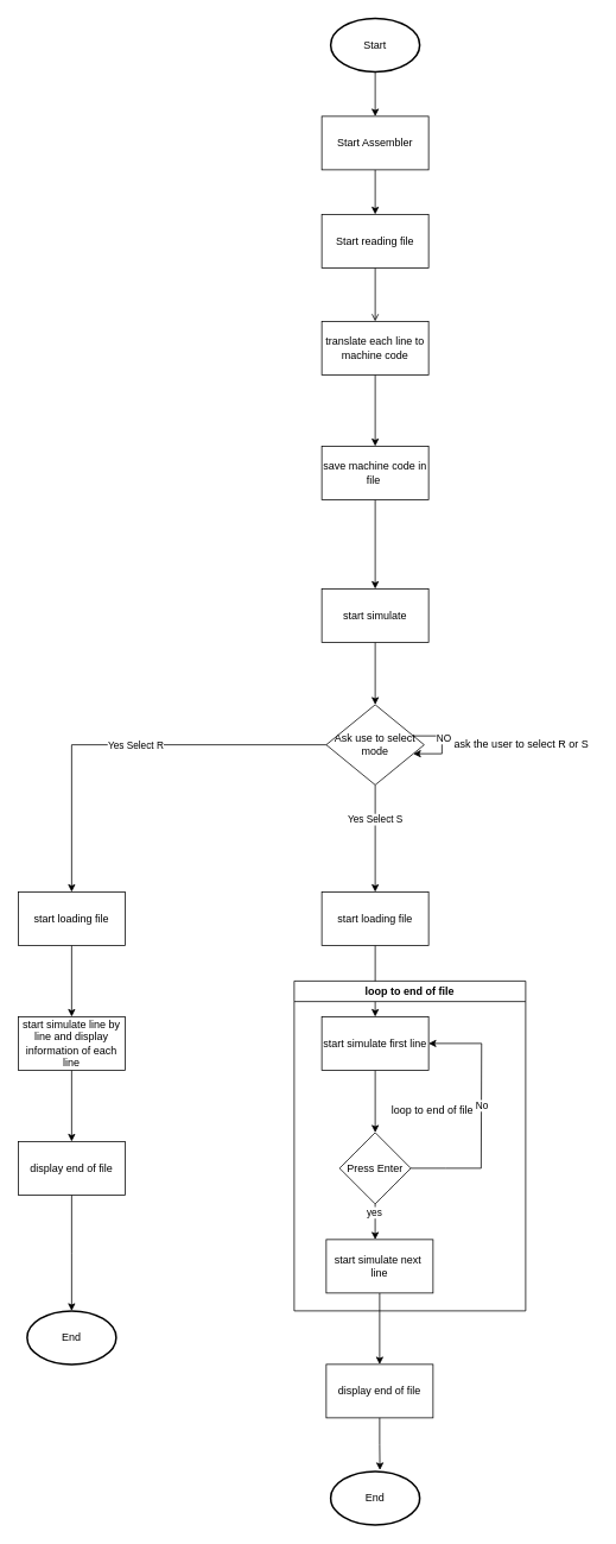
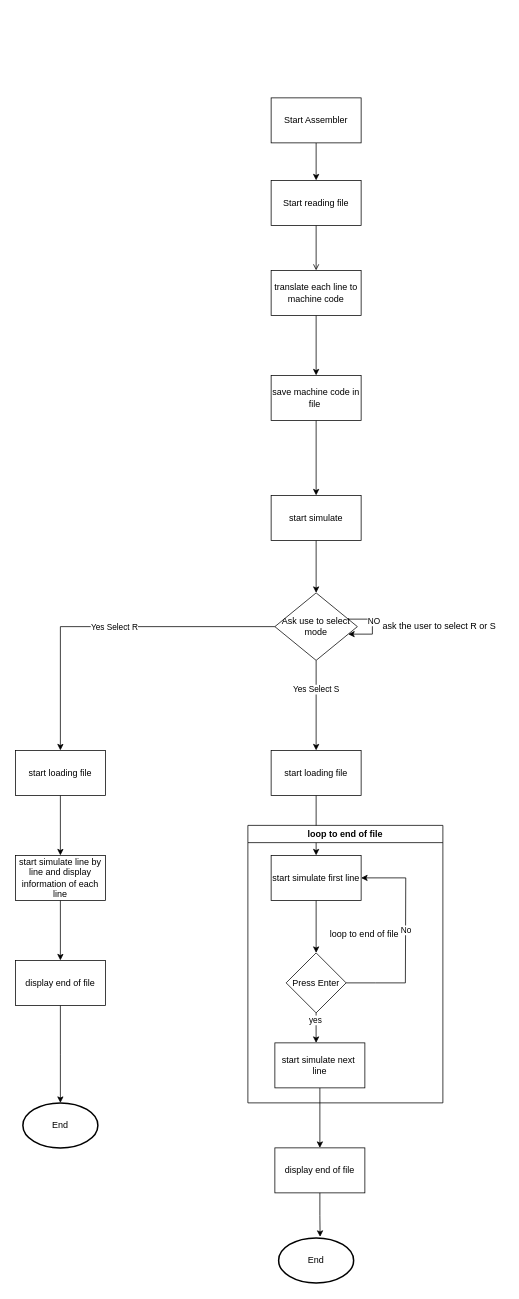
  <mxCell id="0" />
  <mxCell id="1" parent="0" />
  <mxCell id="2" style="edgeStyle=orthogonalEdgeStyle;rounded=0;orthogonalLoop=1;jettySize=auto;html=1;entryX=0.5;entryY=0;entryDx=0;entryDy=0;" edge="1" parent="1" source="3" target="5"><mxGeometry relative="1" as="geometry" /></mxCell>
  <mxCell id="3" value="Start Assembler" style="rounded=0;whiteSpace=wrap;html=1;" vertex="1" parent="1"><mxGeometry x="361" y="130" width="120" height="60" as="geometry" /></mxCell>
  <mxCell id="4" style="edgeStyle=orthogonalEdgeStyle;rounded=0;orthogonalLoop=1;jettySize=auto;html=1;entryX=0.5;entryY=0;entryDx=0;entryDy=0;endArrow=open;" edge="1" parent="1" source="5" target="7"><mxGeometry relative="1" as="geometry" /></mxCell>
  <mxCell id="5" value="Start reading file " style="rounded=0;whiteSpace=wrap;html=1;" vertex="1" parent="1"><mxGeometry x="361" y="240" width="120" height="60" as="geometry" /></mxCell>
  <mxCell id="6" value="" style="edgeStyle=orthogonalEdgeStyle;rounded=0;orthogonalLoop=1;jettySize=auto;html=1;" edge="1" parent="1" source="7" target="9"><mxGeometry relative="1" as="geometry" /></mxCell>
  <mxCell id="7" value="translate each line to machine code " style="rounded=0;whiteSpace=wrap;html=1;" vertex="1" parent="1"><mxGeometry x="361" y="360" width="120" height="60" as="geometry" /></mxCell>
  <mxCell id="8" style="edgeStyle=orthogonalEdgeStyle;rounded=0;orthogonalLoop=1;jettySize=auto;html=1;entryX=0.5;entryY=0;entryDx=0;entryDy=0;" edge="1" parent="1" source="9" target="11"><mxGeometry relative="1" as="geometry"><mxPoint x="421" y="580" as="targetPoint" /></mxGeometry></mxCell>
  <mxCell id="9" value="save machine code in file&amp;nbsp;  " style="whiteSpace=wrap;html=1;rounded=0;" vertex="1" parent="1"><mxGeometry x="361" y="500" width="120" height="60" as="geometry" /></mxCell>
  <mxCell id="10" value="" style="edgeStyle=orthogonalEdgeStyle;rounded=0;orthogonalLoop=1;jettySize=auto;html=1;" edge="1" parent="1" source="11" target="16"><mxGeometry relative="1" as="geometry" /></mxCell>
  <mxCell id="11" value="start simulate " style="whiteSpace=wrap;html=1;rounded=0;" vertex="1" parent="1"><mxGeometry x="361" y="660" width="120" height="60" as="geometry" /></mxCell>
  <mxCell id="12" value="" style="edgeStyle=orthogonalEdgeStyle;rounded=0;orthogonalLoop=1;jettySize=auto;html=1;" edge="1" parent="1" source="16" target="21"><mxGeometry relative="1" as="geometry" /></mxCell>
  <mxCell id="13" value="Yes Select R" style="edgeLabel;html=1;align=center;verticalAlign=middle;resizable=0;points=[];" vertex="1" connectable="0" parent="12"><mxGeometry x="-0.047" relative="1" as="geometry"><mxPoint as="offset" /></mxGeometry></mxCell>
  <mxCell id="14" value="" style="edgeStyle=orthogonalEdgeStyle;rounded=0;orthogonalLoop=1;jettySize=auto;html=1;" edge="1" parent="1" source="16" target="23"><mxGeometry relative="1" as="geometry" /></mxCell>
  <mxCell id="15" value="Yes Select S" style="edgeLabel;html=1;align=center;verticalAlign=middle;resizable=0;points=[];" vertex="1" connectable="0" parent="14"><mxGeometry x="-0.373" y="-1" relative="1" as="geometry"><mxPoint as="offset" /></mxGeometry></mxCell>
  <mxCell id="16" value="Ask use to select mode " style="rhombus;whiteSpace=wrap;html=1;rounded=0;" vertex="1" parent="1"><mxGeometry x="366" y="790" width="110" height="90" as="geometry" /></mxCell>
  <mxCell id="17" style="edgeStyle=orthogonalEdgeStyle;rounded=0;orthogonalLoop=1;jettySize=auto;html=1;elbow=horizontal;" edge="1" parent="1" source="16" target="16"><mxGeometry relative="1" as="geometry" /></mxCell>
  <mxCell id="18" value="NO " style="edgeLabel;html=1;align=center;verticalAlign=middle;resizable=0;points=[];" vertex="1" connectable="0" parent="17"><mxGeometry x="-0.178" y="1" relative="1" as="geometry"><mxPoint as="offset" /></mxGeometry></mxCell>
  <mxCell id="19" value="ask the user to select R or S" style="text;html=1;align=center;verticalAlign=middle;resizable=0;points=[];autosize=1;strokeColor=none;fillColor=none;" vertex="1" parent="1"><mxGeometry x="500" y="820" width="170" height="30" as="geometry" /></mxCell>
  <mxCell id="20" style="edgeStyle=orthogonalEdgeStyle;rounded=0;orthogonalLoop=1;jettySize=auto;html=1;" edge="1" parent="1" source="21" target="38"><mxGeometry relative="1" as="geometry" /></mxCell>
  <mxCell id="21" value="start loading file" style="whiteSpace=wrap;html=1;rounded=0;" vertex="1" parent="1"><mxGeometry x="20" y="1000" width="120" height="60" as="geometry" /></mxCell>
  <mxCell id="22" value="" style="edgeStyle=orthogonalEdgeStyle;rounded=0;orthogonalLoop=1;jettySize=auto;html=1;" edge="1" parent="1" source="23" target="27"><mxGeometry relative="1" as="geometry" /></mxCell>
  <mxCell id="23" value="start loading file" style="whiteSpace=wrap;html=1;rounded=0;" vertex="1" parent="1"><mxGeometry x="361" y="1000" width="120" height="60" as="geometry" /></mxCell>
  <mxCell id="24" value="" style="edgeStyle=orthogonalEdgeStyle;rounded=0;orthogonalLoop=1;jettySize=auto;html=1;" edge="1" parent="1" source="27" target="29"><mxGeometry relative="1" as="geometry" /></mxCell>
  <mxCell id="25" style="edgeStyle=orthogonalEdgeStyle;rounded=0;orthogonalLoop=1;jettySize=auto;html=1;endArrow=none;endFill=0;startArrow=classic;startFill=1;" edge="1" parent="1" source="27"><mxGeometry relative="1" as="geometry"><mxPoint x="540" y="1310" as="targetPoint" /></mxGeometry></mxCell>
  <mxCell id="26" value="No" style="edgeLabel;html=1;align=center;verticalAlign=middle;resizable=0;points=[];" vertex="1" connectable="0" parent="25"><mxGeometry x="0.293" relative="1" as="geometry"><mxPoint as="offset" /></mxGeometry></mxCell>
  <mxCell id="27" value="start simulate first line " style="whiteSpace=wrap;html=1;rounded=0;" vertex="1" parent="1"><mxGeometry x="361" y="1140" width="120" height="60" as="geometry" /></mxCell>
  <mxCell id="28" style="edgeStyle=orthogonalEdgeStyle;rounded=0;orthogonalLoop=1;jettySize=auto;html=1;endArrow=none;endFill=0;" edge="1" parent="1" source="29"><mxGeometry relative="1" as="geometry"><mxPoint x="540" y="1310" as="targetPoint" /></mxGeometry></mxCell>
  <mxCell id="29" value="Press Enter" style="rhombus;whiteSpace=wrap;html=1;rounded=0;" vertex="1" parent="1"><mxGeometry x="381" y="1270" width="80" height="80" as="geometry" /></mxCell>
  <mxCell id="30" value="" style="edgeStyle=orthogonalEdgeStyle;rounded=0;orthogonalLoop=1;jettySize=auto;html=1;" edge="1" parent="1" source="31" target="35"><mxGeometry relative="1" as="geometry" /></mxCell>
  <mxCell id="31" value="start simulate next&amp;nbsp; line " style="whiteSpace=wrap;html=1;rounded=0;" vertex="1" parent="1"><mxGeometry x="366" y="1390" width="120" height="60" as="geometry" /></mxCell>
  <mxCell id="32" style="edgeStyle=orthogonalEdgeStyle;rounded=0;orthogonalLoop=1;jettySize=auto;html=1;entryX=0.458;entryY=0;entryDx=0;entryDy=0;entryPerimeter=0;" edge="1" parent="1" source="29" target="31"><mxGeometry relative="1" as="geometry" /></mxCell>
  <mxCell id="33" value="yes" style="edgeLabel;html=1;align=center;verticalAlign=middle;resizable=0;points=[];" vertex="1" connectable="0" parent="32"><mxGeometry x="-0.519" y="-1" relative="1" as="geometry"><mxPoint as="offset" /></mxGeometry></mxCell>
  <mxCell id="34" value="loop to end of file " style="text;html=1;align=center;verticalAlign=middle;resizable=0;points=[];autosize=1;strokeColor=none;fillColor=none;" vertex="1" parent="1"><mxGeometry x="430" y="1230" width="110" height="30" as="geometry" /></mxCell>
  <mxCell id="35" value="display end of file " style="whiteSpace=wrap;html=1;rounded=0;" vertex="1" parent="1"><mxGeometry x="366" y="1530" width="120" height="60" as="geometry" /></mxCell>
  <mxCell id="36" value="loop to end of file " style="swimlane;" vertex="1" parent="1"><mxGeometry x="330" y="1100" width="260" height="370" as="geometry" /></mxCell>
  <mxCell id="37" style="edgeStyle=orthogonalEdgeStyle;rounded=0;orthogonalLoop=1;jettySize=auto;html=1;entryX=0.5;entryY=0;entryDx=0;entryDy=0;" edge="1" parent="1" source="38" target="40"><mxGeometry relative="1" as="geometry" /></mxCell>
  <mxCell id="38" value="start simulate line by line and display information of each line " style="whiteSpace=wrap;html=1;rounded=0;" vertex="1" parent="1"><mxGeometry x="20" y="1140" width="120" height="60" as="geometry" /></mxCell>
  <mxCell id="39" style="edgeStyle=orthogonalEdgeStyle;rounded=0;orthogonalLoop=1;jettySize=auto;html=1;" edge="1" parent="1" source="40"><mxGeometry relative="1" as="geometry"><mxPoint x="80" y="1470" as="targetPoint" /></mxGeometry></mxCell>
  <mxCell id="40" value="display end of file " style="whiteSpace=wrap;html=1;rounded=0;" vertex="1" parent="1"><mxGeometry x="20" y="1280" width="120" height="60" as="geometry" /></mxCell>
  <mxCell id="41" value="End" style="strokeWidth=2;html=1;shape=mxgraph.flowchart.start_1;whiteSpace=wrap;" vertex="1" parent="1"><mxGeometry x="30" y="1470" width="100" height="60" as="geometry" /></mxCell>
  <mxCell id="42" value="End" style="strokeWidth=2;html=1;shape=mxgraph.flowchart.start_1;whiteSpace=wrap;" vertex="1" parent="1"><mxGeometry x="371" y="1650" width="100" height="60" as="geometry" /></mxCell>
  <mxCell id="43" style="edgeStyle=orthogonalEdgeStyle;rounded=0;orthogonalLoop=1;jettySize=auto;html=1;entryX=0.553;entryY=-0.024;entryDx=0;entryDy=0;entryPerimeter=0;" edge="1" parent="1" source="35" target="42"><mxGeometry relative="1" as="geometry" /></mxCell>
- <mxCell id="44" style="edgeStyle=orthogonalEdgeStyle;rounded=0;orthogonalLoop=1;jettySize=auto;html=1;entryX=0.5;entryY=0;entryDx=0;entryDy=0;" edge="1" parent="1" source="45" target="3"><mxGeometry relative="1" as="geometry" /></mxCell>
- <mxCell id="45" value="Start" style="strokeWidth=2;html=1;shape=mxgraph.flowchart.start_1;whiteSpace=wrap;" vertex="1" parent="1"><mxGeometry x="371" y="20" width="100" height="60" as="geometry" /></mxCell>
